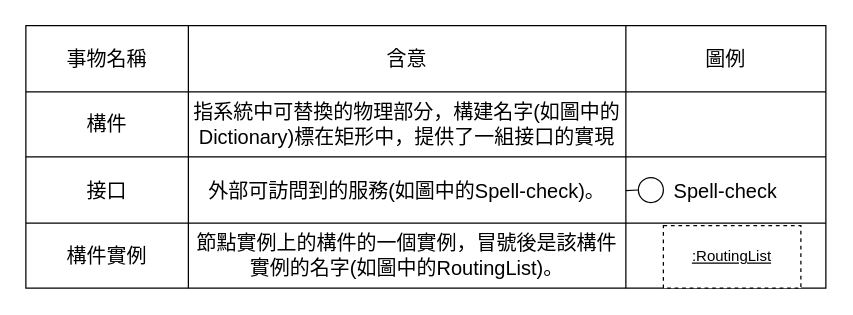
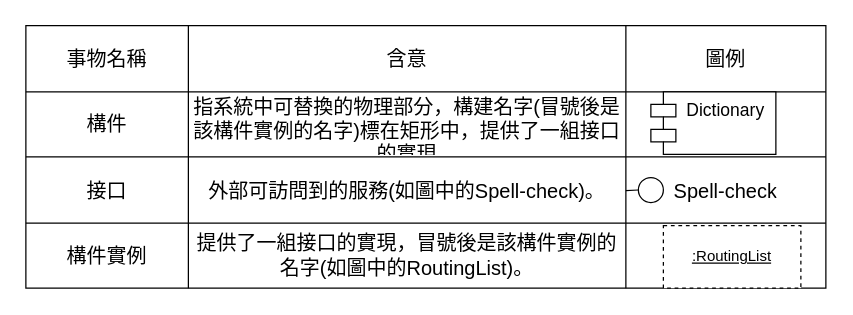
  <mxCell id="0" />
  <mxCell id="1" parent="0" />
  <mxCell id="2" value="" style="shape=table;startSize=0;container=1;collapsible=0;childLayout=tableLayout;fontSize=16;" vertex="1" parent="1"><mxGeometry x="20" y="20" width="640" height="210" as="geometry" /></mxCell>
  <mxCell id="3" value="" style="shape=tableRow;horizontal=0;startSize=0;swimlaneHead=0;swimlaneBody=0;strokeColor=inherit;top=0;left=0;bottom=0;right=0;collapsible=0;dropTarget=0;fillColor=none;points=[[0,0.5],[1,0.5]];portConstraint=eastwest;fontSize=16;" vertex="1" parent="2"><mxGeometry width="640" height="53" as="geometry" /></mxCell>
  <mxCell id="4" value="事物名稱" style="shape=partialRectangle;html=1;whiteSpace=wrap;connectable=0;strokeColor=inherit;overflow=hidden;fillColor=none;top=0;left=0;bottom=0;right=0;pointerEvents=1;fontSize=16;" vertex="1" parent="3"><mxGeometry width="130" height="53" as="geometry"><mxRectangle width="130" height="53" as="alternateBounds" /></mxGeometry></mxCell>
  <mxCell id="5" value="含意" style="shape=partialRectangle;html=1;whiteSpace=wrap;connectable=0;strokeColor=inherit;overflow=hidden;fillColor=none;top=0;left=0;bottom=0;right=0;pointerEvents=1;fontSize=16;" vertex="1" parent="3"><mxGeometry x="130" width="350" height="53" as="geometry"><mxRectangle width="350" height="53" as="alternateBounds" /></mxGeometry></mxCell>
  <mxCell id="6" value="圖例" style="shape=partialRectangle;html=1;whiteSpace=wrap;connectable=0;strokeColor=inherit;overflow=hidden;fillColor=none;top=0;left=0;bottom=0;right=0;pointerEvents=1;fontSize=16;" vertex="1" parent="3"><mxGeometry x="480" width="160" height="53" as="geometry"><mxRectangle width="160" height="53" as="alternateBounds" /></mxGeometry></mxCell>
  <mxCell id="7" value="" style="shape=tableRow;horizontal=0;startSize=0;swimlaneHead=0;swimlaneBody=0;strokeColor=inherit;top=0;left=0;bottom=0;right=0;collapsible=0;dropTarget=0;fillColor=none;points=[[0,0.5],[1,0.5]];portConstraint=eastwest;fontSize=16;" vertex="1" parent="2"><mxGeometry y="53" width="640" height="52" as="geometry" /></mxCell>
  <mxCell id="8" value="構件" style="shape=partialRectangle;html=1;whiteSpace=wrap;connectable=0;strokeColor=inherit;overflow=hidden;fillColor=none;top=0;left=0;bottom=0;right=0;pointerEvents=1;fontSize=16;" vertex="1" parent="7"><mxGeometry width="130" height="52" as="geometry"><mxRectangle width="130" height="52" as="alternateBounds" /></mxGeometry></mxCell>
- <mxCell id="9" value="指系統中可替換的物理部分，構建名字(如圖中的Dictionary)標在矩形中，提供了一組接口的實現" style="shape=partialRectangle;html=1;whiteSpace=wrap;connectable=0;strokeColor=inherit;overflow=hidden;fillColor=none;top=0;left=0;bottom=0;right=0;pointerEvents=1;fontSize=16;" vertex="1" parent="7"><mxGeometry x="130" width="350" height="52" as="geometry"><mxRectangle width="350" height="52" as="alternateBounds" /></mxGeometry></mxCell>
+ <mxCell id="9" value="指系統中可替換的物理部分，構建名字(冒號後是該構件實例的名字)標在矩形中，提供了一組接口的實現" style="shape=partialRectangle;html=1;whiteSpace=wrap;connectable=0;strokeColor=inherit;overflow=hidden;fillColor=none;top=0;left=0;bottom=0;right=0;pointerEvents=1;fontSize=16;" vertex="1" parent="7"><mxGeometry x="130" width="350" height="52" as="geometry"><mxRectangle width="350" height="52" as="alternateBounds" /></mxGeometry></mxCell>
  <mxCell id="10" value="" style="shape=partialRectangle;html=1;whiteSpace=wrap;connectable=0;strokeColor=inherit;overflow=hidden;fillColor=none;top=0;left=0;bottom=0;right=0;pointerEvents=1;fontSize=16;" vertex="1" parent="7"><mxGeometry x="480" width="160" height="52" as="geometry"><mxRectangle width="160" height="52" as="alternateBounds" /></mxGeometry></mxCell>
  <mxCell id="11" value="" style="shape=tableRow;horizontal=0;startSize=0;swimlaneHead=0;swimlaneBody=0;strokeColor=inherit;top=0;left=0;bottom=0;right=0;collapsible=0;dropTarget=0;fillColor=none;points=[[0,0.5],[1,0.5]];portConstraint=eastwest;fontSize=16;" vertex="1" parent="2"><mxGeometry y="105" width="640" height="53" as="geometry" /></mxCell>
  <mxCell id="12" value="接口" style="shape=partialRectangle;html=1;whiteSpace=wrap;connectable=0;strokeColor=inherit;overflow=hidden;fillColor=none;top=0;left=0;bottom=0;right=0;pointerEvents=1;fontSize=16;" vertex="1" parent="11"><mxGeometry width="130" height="53" as="geometry"><mxRectangle width="130" height="53" as="alternateBounds" /></mxGeometry></mxCell>
  <mxCell id="13" value="外部可訪問到的服務(如圖中的Spell-check)。" style="shape=partialRectangle;html=1;whiteSpace=wrap;connectable=0;strokeColor=inherit;overflow=hidden;fillColor=none;top=0;left=0;bottom=0;right=0;pointerEvents=1;fontSize=16;" vertex="1" parent="11"><mxGeometry x="130" width="350" height="53" as="geometry"><mxRectangle width="350" height="53" as="alternateBounds" /></mxGeometry></mxCell>
  <mxCell id="14" value="Spell-check" style="shape=partialRectangle;html=1;whiteSpace=wrap;connectable=0;strokeColor=inherit;overflow=hidden;fillColor=none;top=0;left=0;bottom=0;right=0;pointerEvents=1;fontSize=16;" vertex="1" parent="11"><mxGeometry x="480" width="160" height="53" as="geometry"><mxRectangle width="160" height="53" as="alternateBounds" /></mxGeometry></mxCell>
  <mxCell id="15" style="shape=tableRow;horizontal=0;startSize=0;swimlaneHead=0;swimlaneBody=0;strokeColor=inherit;top=0;left=0;bottom=0;right=0;collapsible=0;dropTarget=0;fillColor=none;points=[[0,0.5],[1,0.5]];portConstraint=eastwest;fontSize=16;" vertex="1" parent="2"><mxGeometry y="158" width="640" height="52" as="geometry" /></mxCell>
  <mxCell id="16" value="構件實例" style="shape=partialRectangle;html=1;whiteSpace=wrap;connectable=0;strokeColor=inherit;overflow=hidden;fillColor=none;top=0;left=0;bottom=0;right=0;pointerEvents=1;fontSize=16;" vertex="1" parent="15"><mxGeometry width="130" height="52" as="geometry"><mxRectangle width="130" height="52" as="alternateBounds" /></mxGeometry></mxCell>
- <mxCell id="17" value="節點實例上的構件的一個實例，冒號後是該構件實例的名字(如圖中的RoutingList)。" style="shape=partialRectangle;html=1;whiteSpace=wrap;connectable=0;strokeColor=inherit;overflow=hidden;fillColor=none;top=0;left=0;bottom=0;right=0;pointerEvents=1;fontSize=16;" vertex="1" parent="15"><mxGeometry x="130" width="350" height="52" as="geometry"><mxRectangle width="350" height="52" as="alternateBounds" /></mxGeometry></mxCell>
+ <mxCell id="17" value="提供了一組接口的實現，冒號後是該構件實例的名字(如圖中的RoutingList)。" style="shape=partialRectangle;html=1;whiteSpace=wrap;connectable=0;strokeColor=inherit;overflow=hidden;fillColor=none;top=0;left=0;bottom=0;right=0;pointerEvents=1;fontSize=16;" vertex="1" parent="15"><mxGeometry x="130" width="350" height="52" as="geometry"><mxRectangle width="350" height="52" as="alternateBounds" /></mxGeometry></mxCell>
  <mxCell id="18" style="shape=partialRectangle;html=1;whiteSpace=wrap;connectable=0;strokeColor=inherit;overflow=hidden;fillColor=none;top=0;left=0;bottom=0;right=0;pointerEvents=1;fontSize=16;" vertex="1" parent="15"><mxGeometry x="480" width="160" height="52" as="geometry"><mxRectangle width="160" height="52" as="alternateBounds" /></mxGeometry></mxCell>
+ <mxCell id="19" value="&lt;font style=&quot;font-size: 14px;&quot;&gt;Dictionary&lt;/font&gt;" style="shape=module;align=center;spacingLeft=20;align=center;verticalAlign=top;whiteSpace=wrap;html=1;" vertex="1" parent="1"><mxGeometry x="520" y="73" width="100" height="50" as="geometry" /></mxCell>
  <mxCell id="20" value="" style="endArrow=none;html=1;rounded=0;" edge="1" parent="1" source="22"><mxGeometry relative="1" as="geometry"><mxPoint x="500" y="154.5" as="sourcePoint" /><mxPoint x="520" y="154.5" as="targetPoint" /></mxGeometry></mxCell>
  <mxCell id="21" value="" style="endArrow=none;html=1;rounded=0;" edge="1" parent="1" target="22"><mxGeometry relative="1" as="geometry"><mxPoint x="500" y="152" as="sourcePoint" /><mxPoint x="520" y="154.5" as="targetPoint" /><Array as="points" /></mxGeometry></mxCell>
  <mxCell id="22" value="" style="ellipse;whiteSpace=wrap;html=1;aspect=fixed;" vertex="1" parent="1"><mxGeometry x="510" y="141.5" width="20" height="20" as="geometry" /></mxCell>
  <mxCell id="23" value="&lt;u&gt;:RoutingList&lt;/u&gt;" style="html=1;whiteSpace=wrap;dashed=1;" vertex="1" parent="1"><mxGeometry x="530" y="180" width="110" height="50" as="geometry" /></mxCell>
